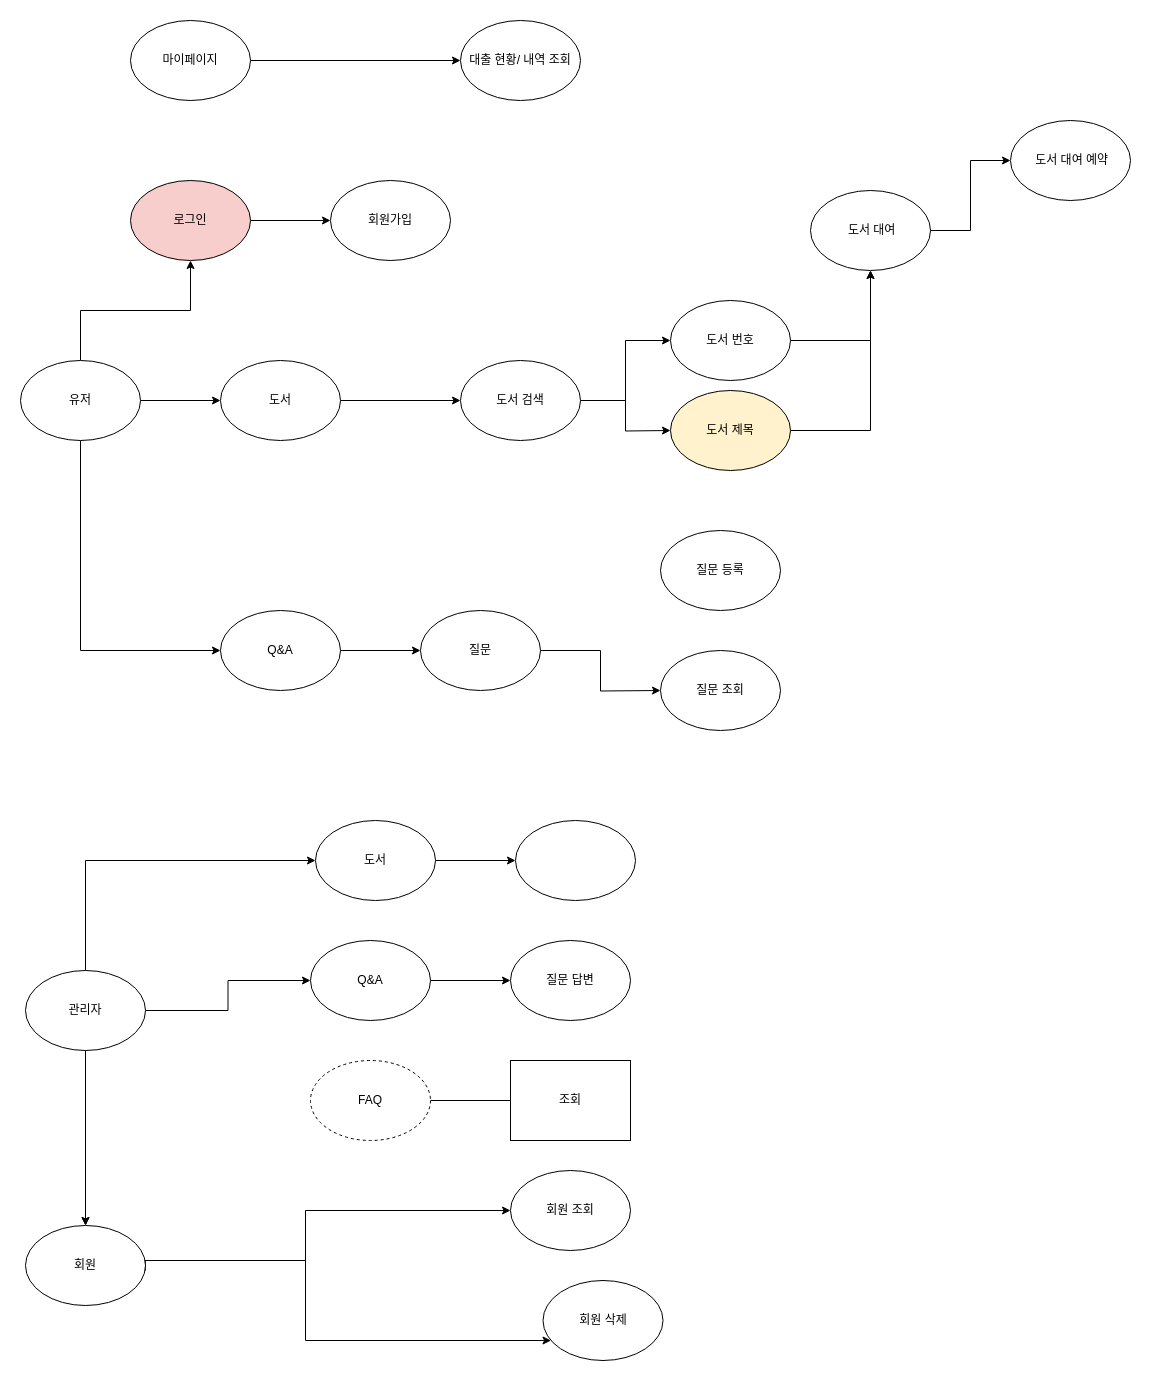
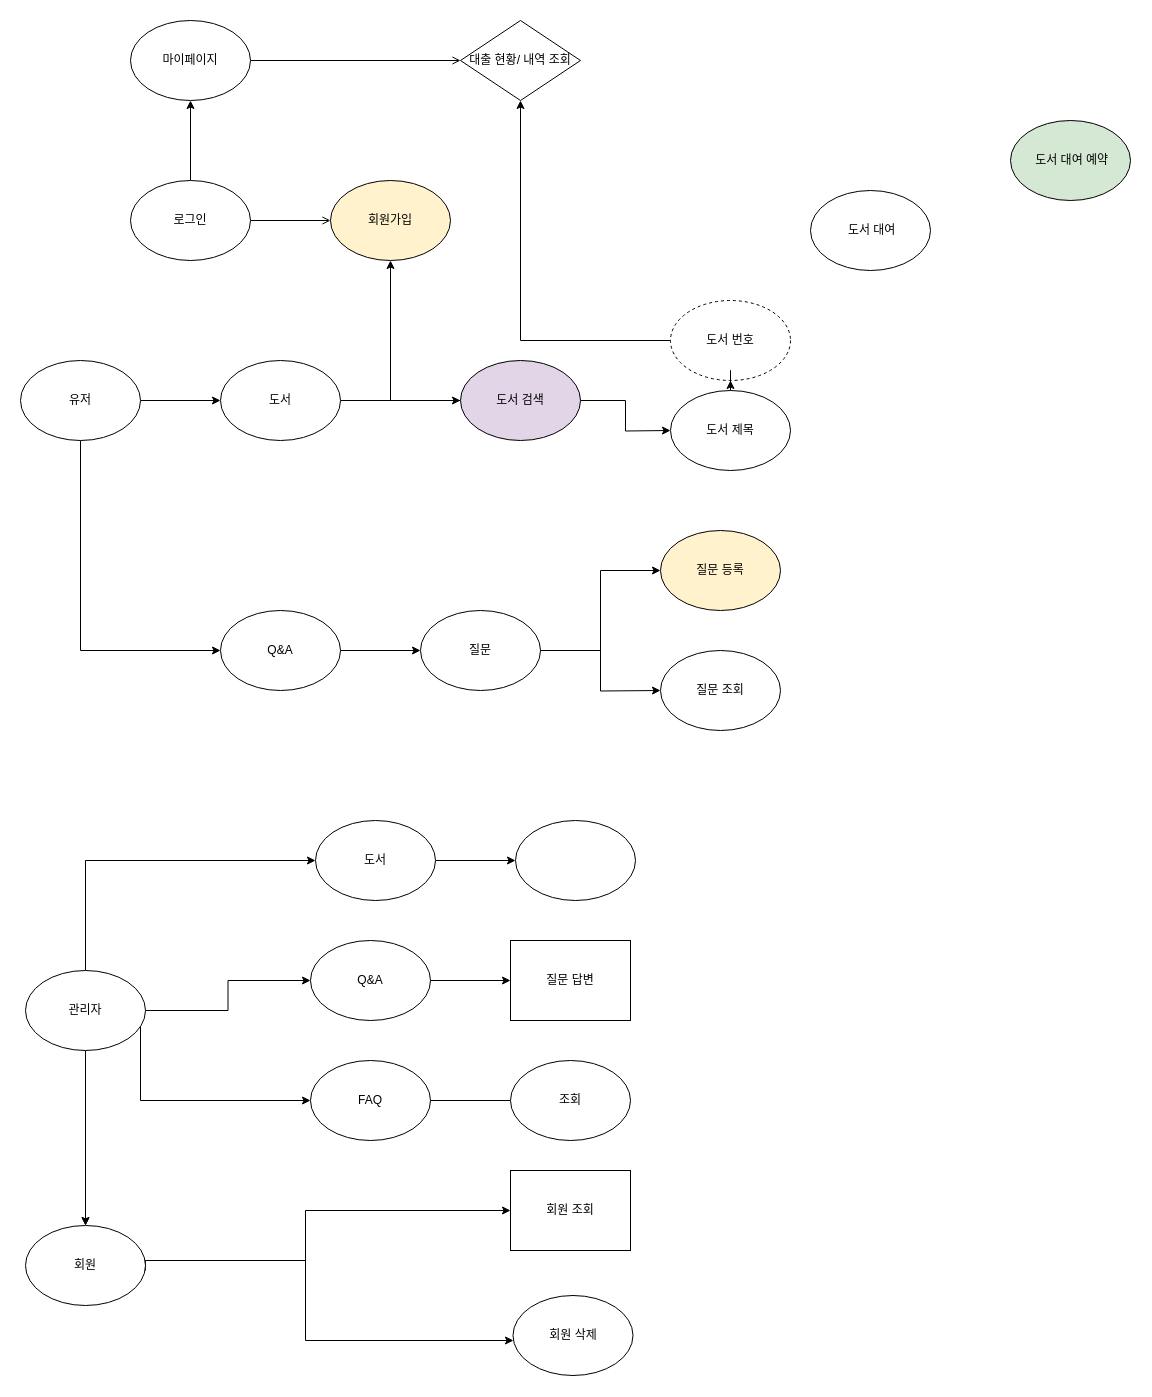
  <mxCell id="0" />
  <mxCell id="1" parent="0" />
- <mxCell id="2" value="" style="edgeStyle=orthogonalEdgeStyle;rounded=0;orthogonalLoop=1;jettySize=auto;html=1;" edge="1" parent="1" source="5" target="14"><mxGeometry relative="1" as="geometry" /></mxCell>
  <mxCell id="3" value="" style="edgeStyle=orthogonalEdgeStyle;rounded=0;orthogonalLoop=1;jettySize=auto;html=1;" edge="1" parent="1" source="5" target="16"><mxGeometry relative="1" as="geometry" /></mxCell>
  <mxCell id="4" value="" style="edgeStyle=orthogonalEdgeStyle;rounded=0;orthogonalLoop=1;jettySize=auto;html=1;" edge="1" parent="1" source="5" target="35"><mxGeometry relative="1" as="geometry"><mxPoint x="80" y="520" as="sourcePoint" /><Array as="points"><mxPoint x="80" y="650" /></Array></mxGeometry></mxCell>
  <mxCell id="5" value="유저" style="ellipse;whiteSpace=wrap;html=1;" vertex="1" parent="1"><mxGeometry x="20" y="360" width="120" height="80" as="geometry" /></mxCell>
  <mxCell id="6" value="" style="edgeStyle=orthogonalEdgeStyle;rounded=0;orthogonalLoop=1;jettySize=auto;html=1;" edge="1" parent="1" source="11" target="22"><mxGeometry relative="1" as="geometry" /></mxCell>
  <mxCell id="7" value="" style="edgeStyle=orthogonalEdgeStyle;rounded=0;orthogonalLoop=1;jettySize=auto;html=1;" edge="1" parent="1" source="11" target="24"><mxGeometry relative="1" as="geometry"><Array as="points"><mxPoint x="85" y="860" /></Array></mxGeometry></mxCell>
  <mxCell id="8" value="" style="edgeStyle=orthogonalEdgeStyle;rounded=0;orthogonalLoop=1;jettySize=auto;html=1;" edge="1" parent="1" source="11" target="22"><mxGeometry relative="1" as="geometry" /></mxCell>
  <mxCell id="9" value="" style="edgeStyle=orthogonalEdgeStyle;rounded=0;orthogonalLoop=1;jettySize=auto;html=1;" edge="1" parent="1" source="11" target="47"><mxGeometry relative="1" as="geometry" /></mxCell>
+ <mxCell id="10" value="" style="edgeStyle=orthogonalEdgeStyle;rounded=0;orthogonalLoop=1;jettySize=auto;html=1;" edge="1" parent="1" source="11" target="49"><mxGeometry relative="1" as="geometry"><Array as="points"><mxPoint x="140" y="1100" /></Array></mxGeometry></mxCell>
  <mxCell id="11" value="관리자" style="ellipse;whiteSpace=wrap;html=1;" vertex="1" parent="1"><mxGeometry x="25" y="970" width="120" height="80" as="geometry" /></mxCell>
- <mxCell id="12" value="" style="edgeStyle=orthogonalEdgeStyle;rounded=0;orthogonalLoop=1;jettySize=auto;html=1;" edge="1" parent="1" source="14" target="19"><mxGeometry relative="1" as="geometry" /></mxCell>
- <mxCell id="14" value="로그인" style="ellipse;whiteSpace=wrap;html=1;fillColor=#f8cecc;" vertex="1" parent="1"><mxGeometry x="130" y="180" width="120" height="80" as="geometry" /></mxCell>
+ <mxCell id="12" value="" style="edgeStyle=orthogonalEdgeStyle;rounded=0;orthogonalLoop=1;jettySize=auto;html=1;endArrow=open;" edge="1" parent="1" source="14" target="19"><mxGeometry relative="1" as="geometry" /></mxCell>
+ <mxCell id="13" value="" style="edgeStyle=orthogonalEdgeStyle;rounded=0;orthogonalLoop=1;jettySize=auto;html=1;" edge="1" parent="1" source="14" target="29"><mxGeometry relative="1" as="geometry" /></mxCell>
+ <mxCell id="14" value="로그인" style="ellipse;whiteSpace=wrap;html=1;" vertex="1" parent="1"><mxGeometry x="130" y="180" width="120" height="80" as="geometry" /></mxCell>
  <mxCell id="15" value="" style="edgeStyle=orthogonalEdgeStyle;rounded=0;orthogonalLoop=1;jettySize=auto;html=1;" edge="1" parent="1" source="16" target="33"><mxGeometry relative="1" as="geometry" /></mxCell>
  <mxCell id="16" value="도서" style="ellipse;whiteSpace=wrap;html=1;" vertex="1" parent="1"><mxGeometry x="220" y="360" width="120" height="80" as="geometry" /></mxCell>
- <mxCell id="17" value="" style="edgeStyle=orthogonalEdgeStyle;rounded=0;orthogonalLoop=1;jettySize=auto;html=1;" edge="1" parent="1" source="18" target="27"><mxGeometry relative="1" as="geometry" /></mxCell>
  <mxCell id="18" value="&amp;nbsp;도서 대여" style="ellipse;whiteSpace=wrap;html=1;" vertex="1" parent="1"><mxGeometry x="810" y="190" width="120" height="80" as="geometry" /></mxCell>
- <mxCell id="19" value="회원가입" style="ellipse;whiteSpace=wrap;html=1;" vertex="1" parent="1"><mxGeometry x="330" y="180" width="120" height="80" as="geometry" /></mxCell>
+ <mxCell id="19" value="회원가입" style="ellipse;whiteSpace=wrap;html=1;fillColor=#fff2cc;" vertex="1" parent="1"><mxGeometry x="330" y="180" width="120" height="80" as="geometry" /></mxCell>
  <mxCell id="20" value="" style="edgeStyle=orthogonalEdgeStyle;rounded=0;orthogonalLoop=1;jettySize=auto;html=1;" edge="1" parent="1" target="26"><mxGeometry relative="1" as="geometry"><mxPoint x="145" y="1260" as="sourcePoint" /><Array as="points"><mxPoint x="305" y="1260" /><mxPoint x="305" y="1340" /></Array></mxGeometry></mxCell>
  <mxCell id="21" style="edgeStyle=orthogonalEdgeStyle;rounded=0;orthogonalLoop=1;jettySize=auto;html=1;" edge="1" parent="1" target="25"><mxGeometry relative="1" as="geometry"><mxPoint x="145" y="1270" as="sourcePoint" /><Array as="points"><mxPoint x="305" y="1260" /><mxPoint x="305" y="1210" /></Array></mxGeometry></mxCell>
  <mxCell id="22" value="회원" style="ellipse;whiteSpace=wrap;html=1;" vertex="1" parent="1"><mxGeometry x="25" y="1225" width="120" height="80" as="geometry" /></mxCell>
  <mxCell id="23" value="" style="edgeStyle=orthogonalEdgeStyle;rounded=0;orthogonalLoop=1;jettySize=auto;html=1;" edge="1" parent="1" source="24" target="45"><mxGeometry relative="1" as="geometry" /></mxCell>
  <mxCell id="24" value="도서" style="ellipse;whiteSpace=wrap;html=1;" vertex="1" parent="1"><mxGeometry x="315" y="820" width="120" height="80" as="geometry" /></mxCell>
- <mxCell id="25" value="회원 조회" style="ellipse;whiteSpace=wrap;html=1;" vertex="1" parent="1"><mxGeometry x="510" y="1170" width="120" height="80" as="geometry" /></mxCell>
- <mxCell id="26" value="회원 삭제" style="ellipse;whiteSpace=wrap;html=1;" vertex="1" parent="1"><mxGeometry x="542.5" y="1280" width="120" height="80" as="geometry" /></mxCell>
- <mxCell id="27" value="&amp;nbsp;도서 대여 예약" style="ellipse;whiteSpace=wrap;html=1;" vertex="1" parent="1"><mxGeometry x="1010" y="120" width="120" height="80" as="geometry" /></mxCell>
- <mxCell id="28" value="" style="edgeStyle=orthogonalEdgeStyle;rounded=0;orthogonalLoop=1;jettySize=auto;html=1;" edge="1" parent="1" source="29" target="30"><mxGeometry relative="1" as="geometry" /></mxCell>
+ <mxCell id="25" value="회원 조회" style="whiteSpace=wrap;html=1;rounded=0;" vertex="1" parent="1"><mxGeometry x="510" y="1170" width="120" height="80" as="geometry" /></mxCell>
+ <mxCell id="26" value="회원 삭제" style="ellipse;whiteSpace=wrap;html=1;" vertex="1" parent="1"><mxGeometry x="512.5" y="1295" width="120" height="80" as="geometry" /></mxCell>
+ <mxCell id="27" value="&amp;nbsp;도서 대여 예약" style="ellipse;whiteSpace=wrap;html=1;fillColor=#d5e8d4;" vertex="1" parent="1"><mxGeometry x="1010" y="120" width="120" height="80" as="geometry" /></mxCell>
+ <mxCell id="28" value="" style="edgeStyle=orthogonalEdgeStyle;rounded=0;orthogonalLoop=1;jettySize=auto;html=1;endArrow=open;" edge="1" parent="1" source="29" target="30"><mxGeometry relative="1" as="geometry" /></mxCell>
  <mxCell id="29" value="마이페이지" style="ellipse;whiteSpace=wrap;html=1;" vertex="1" parent="1"><mxGeometry x="130" y="20" width="120" height="80" as="geometry" /></mxCell>
- <mxCell id="30" value="대출 현황/ 내역 조회" style="ellipse;whiteSpace=wrap;html=1;" vertex="1" parent="1"><mxGeometry x="460" y="20" width="120" height="80" as="geometry" /></mxCell>
- <mxCell id="31" value="" style="edgeStyle=orthogonalEdgeStyle;rounded=0;orthogonalLoop=1;jettySize=auto;html=1;" edge="1" parent="1" source="33" target="42"><mxGeometry relative="1" as="geometry" /></mxCell>
+ <mxCell id="30" value="대출 현황/ 내역 조회" style="rhombus;whiteSpace=wrap;html=1;" vertex="1" parent="1"><mxGeometry x="460" y="20" width="120" height="80" as="geometry" /></mxCell>
+ <mxCell id="31" value="" style="edgeStyle=orthogonalEdgeStyle;rounded=0;orthogonalLoop=1;jettySize=auto;html=1;" edge="1" parent="1" source="33" target="19"><mxGeometry relative="1" as="geometry" /></mxCell>
  <mxCell id="32" style="edgeStyle=orthogonalEdgeStyle;rounded=0;orthogonalLoop=1;jettySize=auto;html=1;" edge="1" parent="1" source="33"><mxGeometry relative="1" as="geometry"><mxPoint x="670" y="430" as="targetPoint" /></mxGeometry></mxCell>
- <mxCell id="33" value="도서 검색" style="ellipse;whiteSpace=wrap;html=1;" vertex="1" parent="1"><mxGeometry x="460" y="360" width="120" height="80" as="geometry" /></mxCell>
+ <mxCell id="33" value="도서 검색" style="ellipse;whiteSpace=wrap;html=1;fillColor=#e1d5e7;" vertex="1" parent="1"><mxGeometry x="460" y="360" width="120" height="80" as="geometry" /></mxCell>
  <mxCell id="34" value="" style="edgeStyle=orthogonalEdgeStyle;rounded=0;orthogonalLoop=1;jettySize=auto;html=1;" edge="1" parent="1" source="35" target="38"><mxGeometry relative="1" as="geometry" /></mxCell>
  <mxCell id="35" value="Q&amp;amp;A" style="ellipse;whiteSpace=wrap;html=1;" vertex="1" parent="1"><mxGeometry x="220" y="610" width="120" height="80" as="geometry" /></mxCell>
+ <mxCell id="36" value="" style="edgeStyle=orthogonalEdgeStyle;rounded=0;orthogonalLoop=1;jettySize=auto;html=1;" edge="1" parent="1" source="38" target="39"><mxGeometry relative="1" as="geometry" /></mxCell>
  <mxCell id="37" style="edgeStyle=orthogonalEdgeStyle;rounded=0;orthogonalLoop=1;jettySize=auto;html=1;" edge="1" parent="1" source="38"><mxGeometry relative="1" as="geometry"><mxPoint x="660" y="690" as="targetPoint" /></mxGeometry></mxCell>
  <mxCell id="38" value="질문" style="ellipse;whiteSpace=wrap;html=1;" vertex="1" parent="1"><mxGeometry x="420" y="610" width="120" height="80" as="geometry" /></mxCell>
- <mxCell id="39" value="질문 등록" style="ellipse;whiteSpace=wrap;html=1;" vertex="1" parent="1"><mxGeometry x="660" y="530" width="120" height="80" as="geometry" /></mxCell>
+ <mxCell id="39" value="질문 등록" style="ellipse;whiteSpace=wrap;html=1;fillColor=#fff2cc;" vertex="1" parent="1"><mxGeometry x="660" y="530" width="120" height="80" as="geometry" /></mxCell>
  <mxCell id="40" value="질문 조회" style="ellipse;whiteSpace=wrap;html=1;" vertex="1" parent="1"><mxGeometry x="660" y="650" width="120" height="80" as="geometry" /></mxCell>
- <mxCell id="41" style="edgeStyle=orthogonalEdgeStyle;rounded=0;orthogonalLoop=1;jettySize=auto;html=1;entryX=0.5;entryY=1;entryDx=0;entryDy=0;" edge="1" parent="1" source="42" target="18"><mxGeometry relative="1" as="geometry" /></mxCell>
- <mxCell id="42" value="도서 번호" style="ellipse;whiteSpace=wrap;html=1;" vertex="1" parent="1"><mxGeometry x="670" y="300" width="120" height="80" as="geometry" /></mxCell>
- <mxCell id="43" style="edgeStyle=orthogonalEdgeStyle;rounded=0;orthogonalLoop=1;jettySize=auto;html=1;entryX=0.5;entryY=1;entryDx=0;entryDy=0;" edge="1" parent="1" source="44" target="18"><mxGeometry relative="1" as="geometry" /></mxCell>
- <mxCell id="44" value="&lt;div&gt;도서 제목&lt;/div&gt;" style="ellipse;whiteSpace=wrap;html=1;fillColor=#fff2cc;" vertex="1" parent="1"><mxGeometry x="670" y="390" width="120" height="80" as="geometry" /></mxCell>
+ <mxCell id="41" style="edgeStyle=orthogonalEdgeStyle;rounded=0;orthogonalLoop=1;jettySize=auto;html=1;" edge="1" parent="1" source="42" target="30"><mxGeometry relative="1" as="geometry" /></mxCell>
+ <mxCell id="42" value="도서 번호" style="ellipse;whiteSpace=wrap;html=1;dashed=1;" vertex="1" parent="1"><mxGeometry x="670" y="300" width="120" height="80" as="geometry" /></mxCell>
+ <mxCell id="43" style="edgeStyle=orthogonalEdgeStyle;rounded=0;orthogonalLoop=1;jettySize=auto;html=1;" edge="1" parent="1" source="44" target="42"><mxGeometry relative="1" as="geometry" /></mxCell>
+ <mxCell id="44" value="&lt;div&gt;도서 제목&lt;/div&gt;" style="ellipse;whiteSpace=wrap;html=1;" vertex="1" parent="1"><mxGeometry x="670" y="390" width="120" height="80" as="geometry" /></mxCell>
  <mxCell id="45" value="" style="ellipse;whiteSpace=wrap;html=1;" vertex="1" parent="1"><mxGeometry x="515" y="820" width="120" height="80" as="geometry" /></mxCell>
  <mxCell id="46" value="" style="edgeStyle=orthogonalEdgeStyle;rounded=0;orthogonalLoop=1;jettySize=auto;html=1;" edge="1" parent="1" source="47" target="51"><mxGeometry relative="1" as="geometry" /></mxCell>
  <mxCell id="47" value="Q&amp;amp;A" style="ellipse;whiteSpace=wrap;html=1;" vertex="1" parent="1"><mxGeometry x="310" y="940" width="120" height="80" as="geometry" /></mxCell>
  <mxCell id="48" value="" style="edgeStyle=orthogonalEdgeStyle;rounded=0;orthogonalLoop=1;jettySize=auto;html=1;endArrow=none;" edge="1" parent="1" source="49" target="50"><mxGeometry relative="1" as="geometry" /></mxCell>
- <mxCell id="49" value="FAQ" style="ellipse;whiteSpace=wrap;html=1;dashed=1;" vertex="1" parent="1"><mxGeometry x="310" y="1060" width="120" height="80" as="geometry" /></mxCell>
- <mxCell id="50" value="조회" style="whiteSpace=wrap;html=1;rounded=0;" vertex="1" parent="1"><mxGeometry x="510" y="1060" width="120" height="80" as="geometry" /></mxCell>
- <mxCell id="51" value="질문 답변" style="ellipse;whiteSpace=wrap;html=1;" vertex="1" parent="1"><mxGeometry x="510" y="940" width="120" height="80" as="geometry" /></mxCell>
+ <mxCell id="49" value="FAQ" style="ellipse;whiteSpace=wrap;html=1;" vertex="1" parent="1"><mxGeometry x="310" y="1060" width="120" height="80" as="geometry" /></mxCell>
+ <mxCell id="50" value="조회" style="ellipse;whiteSpace=wrap;html=1;" vertex="1" parent="1"><mxGeometry x="510" y="1060" width="120" height="80" as="geometry" /></mxCell>
+ <mxCell id="51" value="질문 답변" style="whiteSpace=wrap;html=1;rounded=0;" vertex="1" parent="1"><mxGeometry x="510" y="940" width="120" height="80" as="geometry" /></mxCell>
